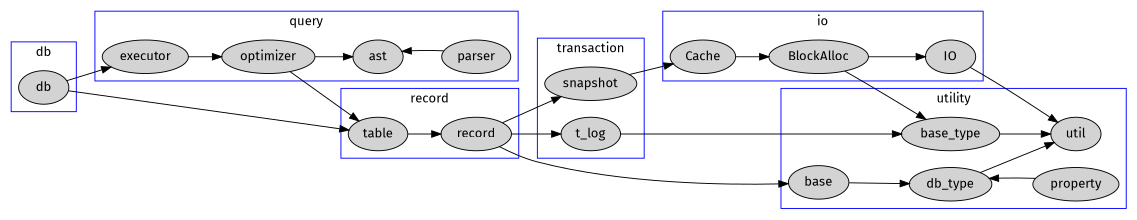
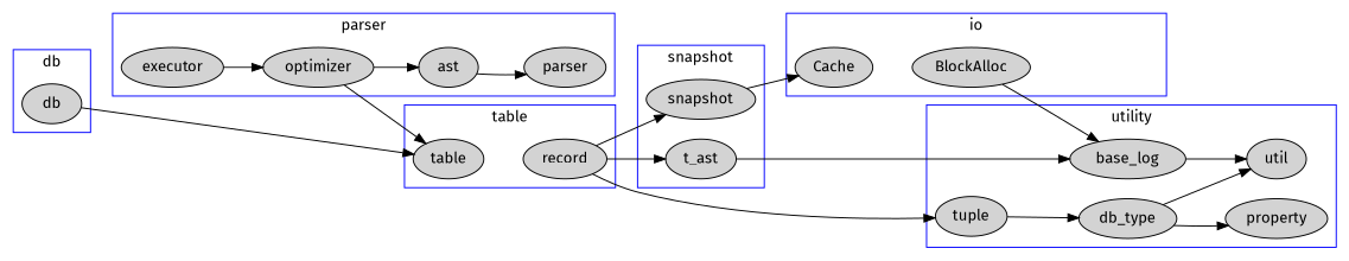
  digraph {
    fontname="Fira Sans"
    rankdir=LR
    node [fontname="Fira Sans" style=filled]
    edge [fontname="Fira Sans"]
-   base_log [label=base_type]
+   base_log
    util
    db_type
-   tuple [label=base]
+   tuple
    property
    Cache
    BlockAlloc
-   IO
    snapshot
-   t_log
+   t_log [label=t_ast]
    table
    record
    executor
    optimizer
    ast
    parser
    db
    subgraph cluster_1 {
      color=blue
      label=utility
      base_log
      util
      db_type
      tuple
      property
    }
    subgraph cluster_2 {
      color=blue
      label=io
      Cache
      BlockAlloc
-     IO
    }
    subgraph cluster_3 {
      color=blue
-     label=transaction
+     label=snapshot
      snapshot
      t_log
    }
    subgraph cluster_4 {
      color=blue
-     label=record
+     label=table
      table
      record
    }
    subgraph cluster_5 {
      color=blue
-     label=query
+     label=parser
      executor
      optimizer
      ast
      parser
    }
    subgraph cluster_6 {
      color=blue
      label=db
      db
    }
    base_log -> util
    db_type -> util
    tuple -> db_type
-   property -> db_type
-   Cache -> BlockAlloc
+   db_type -> property
    BlockAlloc -> base_log
-   BlockAlloc -> IO
-   IO -> util
    snapshot -> Cache
    t_log -> base_log
-   table -> record
    record -> tuple
    record -> snapshot
    record -> t_log
    executor -> optimizer
    optimizer -> table
    optimizer -> ast
-   parser -> ast
+   ast -> parser
    db -> table
-   db -> executor
  }
